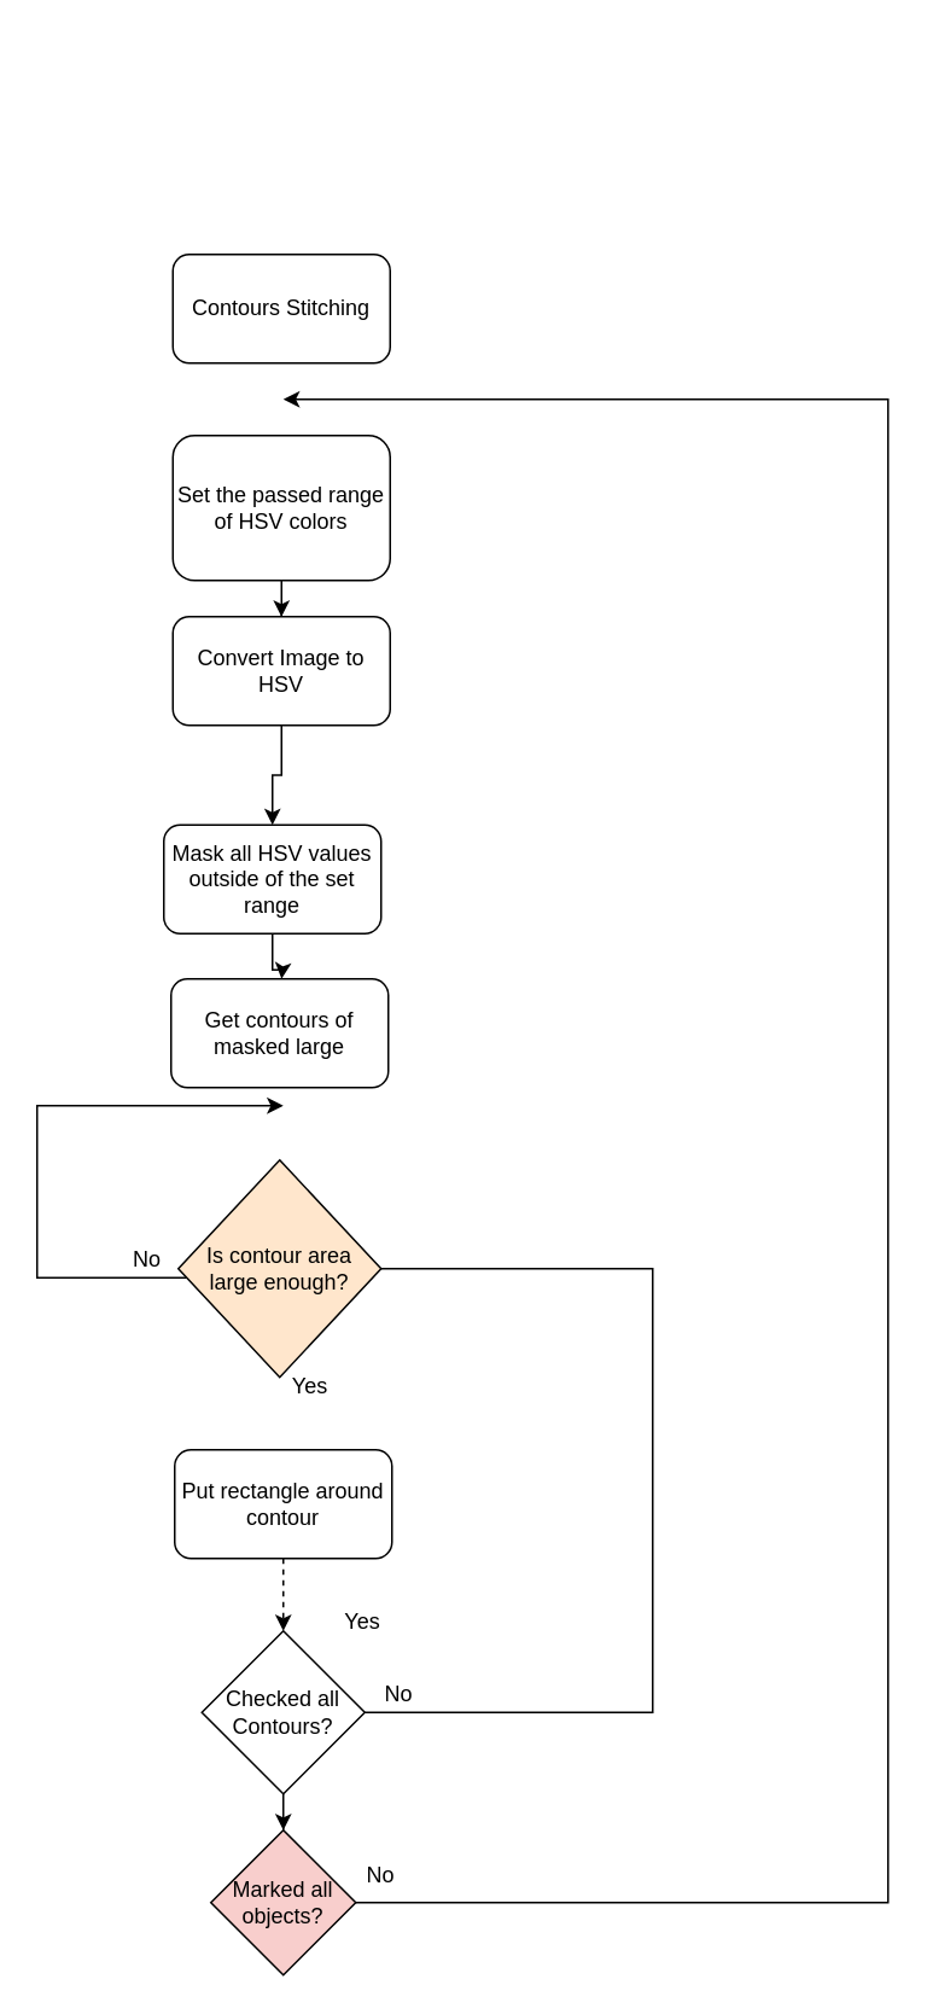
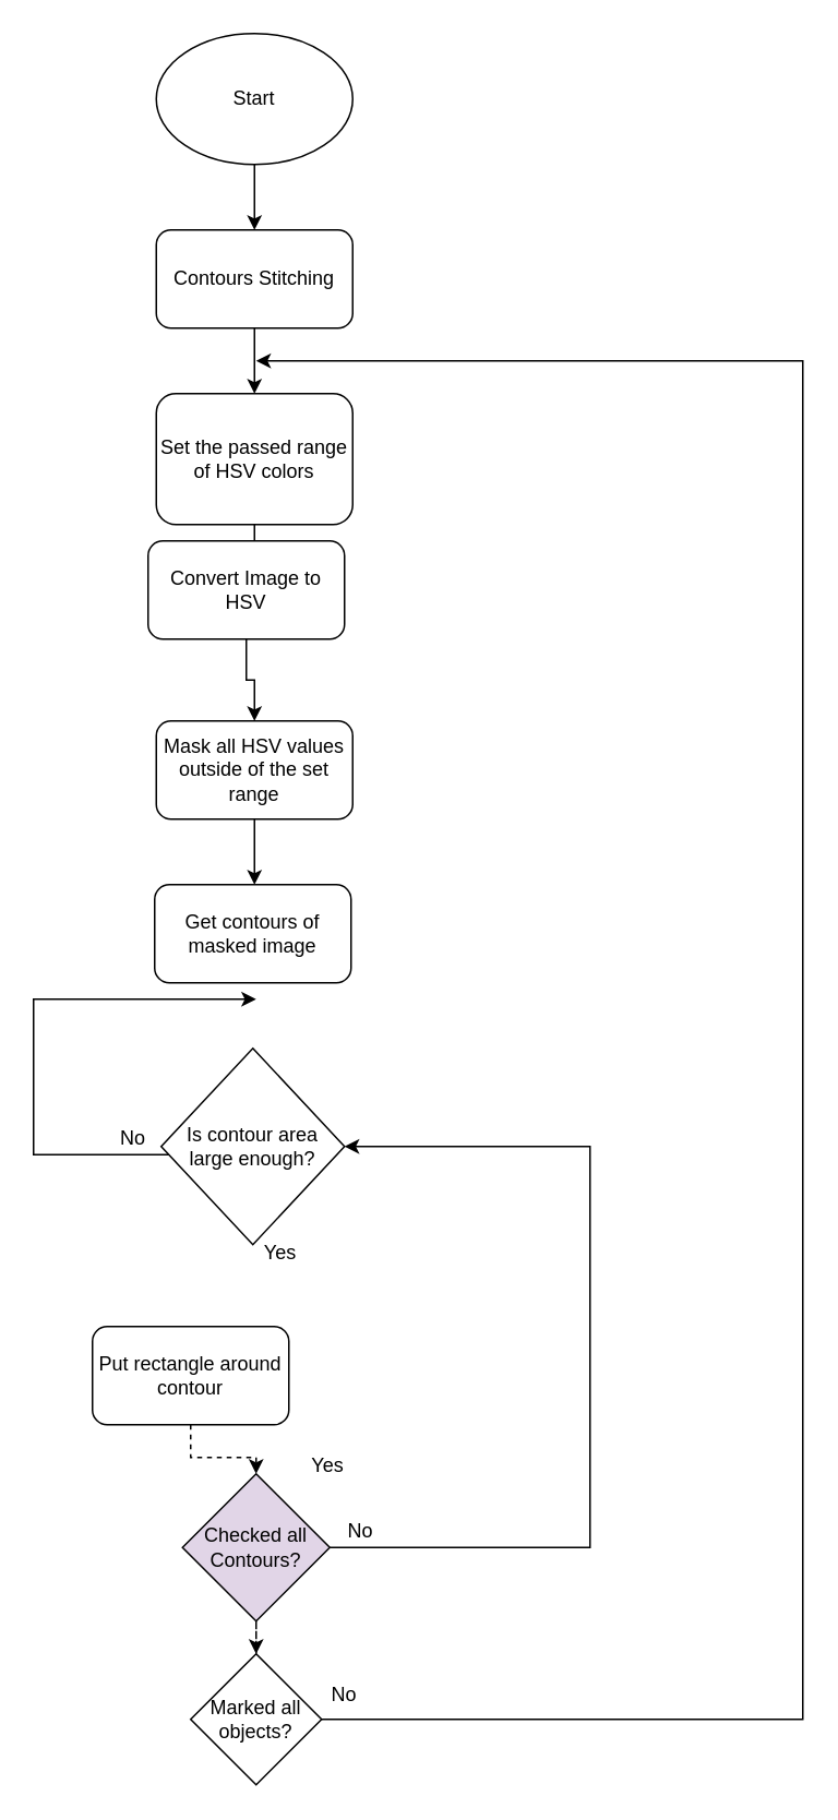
  <mxCell id="0" />
  <mxCell id="1" parent="0" />
+ <mxCell id="2" value="" style="edgeStyle=orthogonalEdgeStyle;rounded=0;orthogonalLoop=1;jettySize=auto;html=1;" edge="1" parent="1" source="3" target="5"><mxGeometry relative="1" as="geometry" /></mxCell>
+ <mxCell id="3" value="Start" style="ellipse;whiteSpace=wrap;html=1;" vertex="1" parent="1"><mxGeometry x="95" y="20" width="120" height="80" as="geometry" /></mxCell>
+ <mxCell id="4" value="" style="edgeStyle=orthogonalEdgeStyle;rounded=0;orthogonalLoop=1;jettySize=auto;html=1;" edge="1" parent="1" source="5" target="7"><mxGeometry relative="1" as="geometry" /></mxCell>
  <mxCell id="5" value="Contours Stitching" style="rounded=1;whiteSpace=wrap;html=1;" vertex="1" parent="1"><mxGeometry x="95" y="140" width="120" height="60" as="geometry" /></mxCell>
  <mxCell id="6" value="" style="edgeStyle=orthogonalEdgeStyle;rounded=0;orthogonalLoop=1;jettySize=auto;html=1;" edge="1" parent="1" source="7" target="9"><mxGeometry relative="1" as="geometry" /></mxCell>
  <mxCell id="7" value="Set the passed range of HSV colors" style="rounded=1;whiteSpace=wrap;html=1;" vertex="1" parent="1"><mxGeometry x="95" y="240" width="120" height="80" as="geometry" /></mxCell>
  <mxCell id="8" value="" style="edgeStyle=orthogonalEdgeStyle;rounded=0;orthogonalLoop=1;jettySize=auto;html=1;" edge="1" parent="1" source="9" target="11"><mxGeometry relative="1" as="geometry" /></mxCell>
- <mxCell id="9" value="Convert Image to HSV" style="rounded=1;whiteSpace=wrap;html=1;" vertex="1" parent="1"><mxGeometry x="95" y="340" width="120" height="60" as="geometry" /></mxCell>
+ <mxCell id="9" value="Convert Image to HSV" style="rounded=1;whiteSpace=wrap;html=1;" vertex="1" parent="1"><mxGeometry x="90" y="330" width="120" height="60" as="geometry" /></mxCell>
  <mxCell id="10" value="" style="edgeStyle=orthogonalEdgeStyle;rounded=0;orthogonalLoop=1;jettySize=auto;html=1;" edge="1" parent="1" source="11"><mxGeometry relative="1" as="geometry"><mxPoint x="155" y="540" as="targetPoint" /></mxGeometry></mxCell>
- <mxCell id="11" value="Mask all HSV values outside of the set range" style="rounded=1;whiteSpace=wrap;html=1;" vertex="1" parent="1"><mxGeometry x="90" y="455" width="120" height="60" as="geometry" /></mxCell>
+ <mxCell id="11" value="Mask all HSV values outside of the set range" style="rounded=1;whiteSpace=wrap;html=1;" vertex="1" parent="1"><mxGeometry x="95" y="440" width="120" height="60" as="geometry" /></mxCell>
  <mxCell id="12" style="edgeStyle=orthogonalEdgeStyle;rounded=0;orthogonalLoop=1;jettySize=auto;html=1;" edge="1" parent="1" source="13"><mxGeometry relative="1" as="geometry"><mxPoint x="156" y="610" as="targetPoint" /><Array as="points"><mxPoint x="20" y="705" /><mxPoint x="20" y="610" /></Array></mxGeometry></mxCell>
- <mxCell id="13" value="Is contour area &lt;br&gt;large enough?" style="rhombus;whiteSpace=wrap;html=1;fillColor=#ffe6cc;" vertex="1" parent="1"><mxGeometry x="98" y="640" width="112" height="120" as="geometry" /></mxCell>
- <mxCell id="14" value="Get contours of masked large" style="rounded=1;whiteSpace=wrap;html=1;" vertex="1" parent="1"><mxGeometry x="94" y="540" width="120" height="60" as="geometry" /></mxCell>
+ <mxCell id="13" value="Is contour area &lt;br&gt;large enough?" style="rhombus;whiteSpace=wrap;html=1;" vertex="1" parent="1"><mxGeometry x="98" y="640" width="112" height="120" as="geometry" /></mxCell>
+ <mxCell id="14" value="Get contours of masked image" style="rounded=1;whiteSpace=wrap;html=1;" vertex="1" parent="1"><mxGeometry x="94" y="540" width="120" height="60" as="geometry" /></mxCell>
  <mxCell id="15" value="" style="edgeStyle=orthogonalEdgeStyle;rounded=0;orthogonalLoop=1;jettySize=auto;html=1;dashed=1;" edge="1" parent="1" source="16" target="19"><mxGeometry relative="1" as="geometry" /></mxCell>
- <mxCell id="16" value="Put rectangle around contour" style="rounded=1;whiteSpace=wrap;html=1;" vertex="1" parent="1"><mxGeometry x="96" y="800" width="120" height="60" as="geometry" /></mxCell>
- <mxCell id="17" style="edgeStyle=orthogonalEdgeStyle;rounded=0;orthogonalLoop=1;jettySize=auto;html=1;entryX=1;entryY=0.5;entryDx=0;entryDy=0;endArrow=none;" edge="1" parent="1" source="19" target="13"><mxGeometry relative="1" as="geometry"><mxPoint x="310" y="690" as="targetPoint" /><Array as="points"><mxPoint x="360" y="945" /><mxPoint x="360" y="700" /><mxPoint x="213" y="700" /></Array></mxGeometry></mxCell>
- <mxCell id="18" value="" style="edgeStyle=orthogonalEdgeStyle;rounded=0;orthogonalLoop=1;jettySize=auto;html=1;" edge="1" parent="1" source="19" target="25"><mxGeometry relative="1" as="geometry" /></mxCell>
- <mxCell id="19" value="Checked all Contours?" style="rhombus;whiteSpace=wrap;html=1;" vertex="1" parent="1"><mxGeometry x="111" y="900" width="90" height="90" as="geometry" /></mxCell>
+ <mxCell id="16" value="Put rectangle around contour" style="rounded=1;whiteSpace=wrap;html=1;" vertex="1" parent="1"><mxGeometry x="56" y="810" width="120" height="60" as="geometry" /></mxCell>
+ <mxCell id="17" style="edgeStyle=orthogonalEdgeStyle;rounded=0;orthogonalLoop=1;jettySize=auto;html=1;entryX=1;entryY=0.5;entryDx=0;entryDy=0;" edge="1" parent="1" source="19" target="13"><mxGeometry relative="1" as="geometry"><mxPoint x="310" y="690" as="targetPoint" /><Array as="points"><mxPoint x="360" y="945" /><mxPoint x="360" y="700" /><mxPoint x="213" y="700" /></Array></mxGeometry></mxCell>
+ <mxCell id="18" value="" style="edgeStyle=orthogonalEdgeStyle;rounded=0;orthogonalLoop=1;jettySize=auto;html=1;dashed=1;" edge="1" parent="1" source="19" target="25"><mxGeometry relative="1" as="geometry" /></mxCell>
+ <mxCell id="19" value="Checked all Contours?" style="rhombus;whiteSpace=wrap;html=1;fillColor=#e1d5e7;" vertex="1" parent="1"><mxGeometry x="111" y="900" width="90" height="90" as="geometry" /></mxCell>
  <mxCell id="20" value="No" style="text;html=1;strokeColor=none;fillColor=none;align=center;verticalAlign=middle;whiteSpace=wrap;rounded=0;" vertex="1" parent="1"><mxGeometry x="190" y="920" width="60" height="30" as="geometry" /></mxCell>
  <mxCell id="21" value="Yes" style="text;html=1;strokeColor=none;fillColor=none;align=center;verticalAlign=middle;whiteSpace=wrap;rounded=0;" vertex="1" parent="1"><mxGeometry x="141" y="750" width="60" height="30" as="geometry" /></mxCell>
  <mxCell id="22" value="No" style="text;html=1;strokeColor=none;fillColor=none;align=center;verticalAlign=middle;whiteSpace=wrap;rounded=0;" vertex="1" parent="1"><mxGeometry x="51" y="680" width="60" height="30" as="geometry" /></mxCell>
  <mxCell id="23" value="Yes" style="text;html=1;strokeColor=none;fillColor=none;align=center;verticalAlign=middle;whiteSpace=wrap;rounded=0;" vertex="1" parent="1"><mxGeometry x="170" y="880" width="60" height="30" as="geometry" /></mxCell>
  <mxCell id="24" style="edgeStyle=orthogonalEdgeStyle;rounded=0;orthogonalLoop=1;jettySize=auto;html=1;" edge="1" parent="1" source="25"><mxGeometry relative="1" as="geometry"><mxPoint x="156" y="220" as="targetPoint" /><Array as="points"><mxPoint x="490" y="1050" /><mxPoint x="490" y="220" /><mxPoint x="450" y="220" /></Array></mxGeometry></mxCell>
- <mxCell id="25" value="Marked all objects?" style="rhombus;whiteSpace=wrap;html=1;fillColor=#f8cecc;" vertex="1" parent="1"><mxGeometry x="116" y="1010" width="80" height="80" as="geometry" /></mxCell>
+ <mxCell id="25" value="Marked all objects?" style="rhombus;whiteSpace=wrap;html=1;" vertex="1" parent="1"><mxGeometry x="116" y="1010" width="80" height="80" as="geometry" /></mxCell>
  <mxCell id="26" value="No" style="text;html=1;strokeColor=none;fillColor=none;align=center;verticalAlign=middle;whiteSpace=wrap;rounded=0;" vertex="1" parent="1"><mxGeometry x="180" y="1020" width="60" height="30" as="geometry" /></mxCell>
